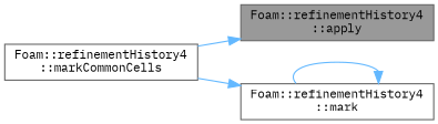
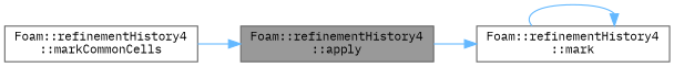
  digraph {
    fontname="IBM Plex Mono"
    rankdir=LR
    node [color=grey40 fillcolor=white fontname="IBM Plex Mono" fontsize=10 shape=box style=filled]
    edge [color=steelblue1 fontname="IBM Plex Mono" fontsize=10 labelfontname=Helvetica labelfontsize=10 style=solid]
    n1 [color=gray40 fillcolor=grey60 fontcolor=black height=0.2 label="Foam::refinementHistory4\l::apply" width=0.4]
    n2 [height=0.2 label="Foam::refinementHistory4\l::markCommonCells" width=0.4]
    n3 [height=0.2 label="Foam::refinementHistory4\l::mark" width=0.4]
    n2 -> n1
-   n2 -> n3
+   n1 -> n3
    n3 -> n3
  }
